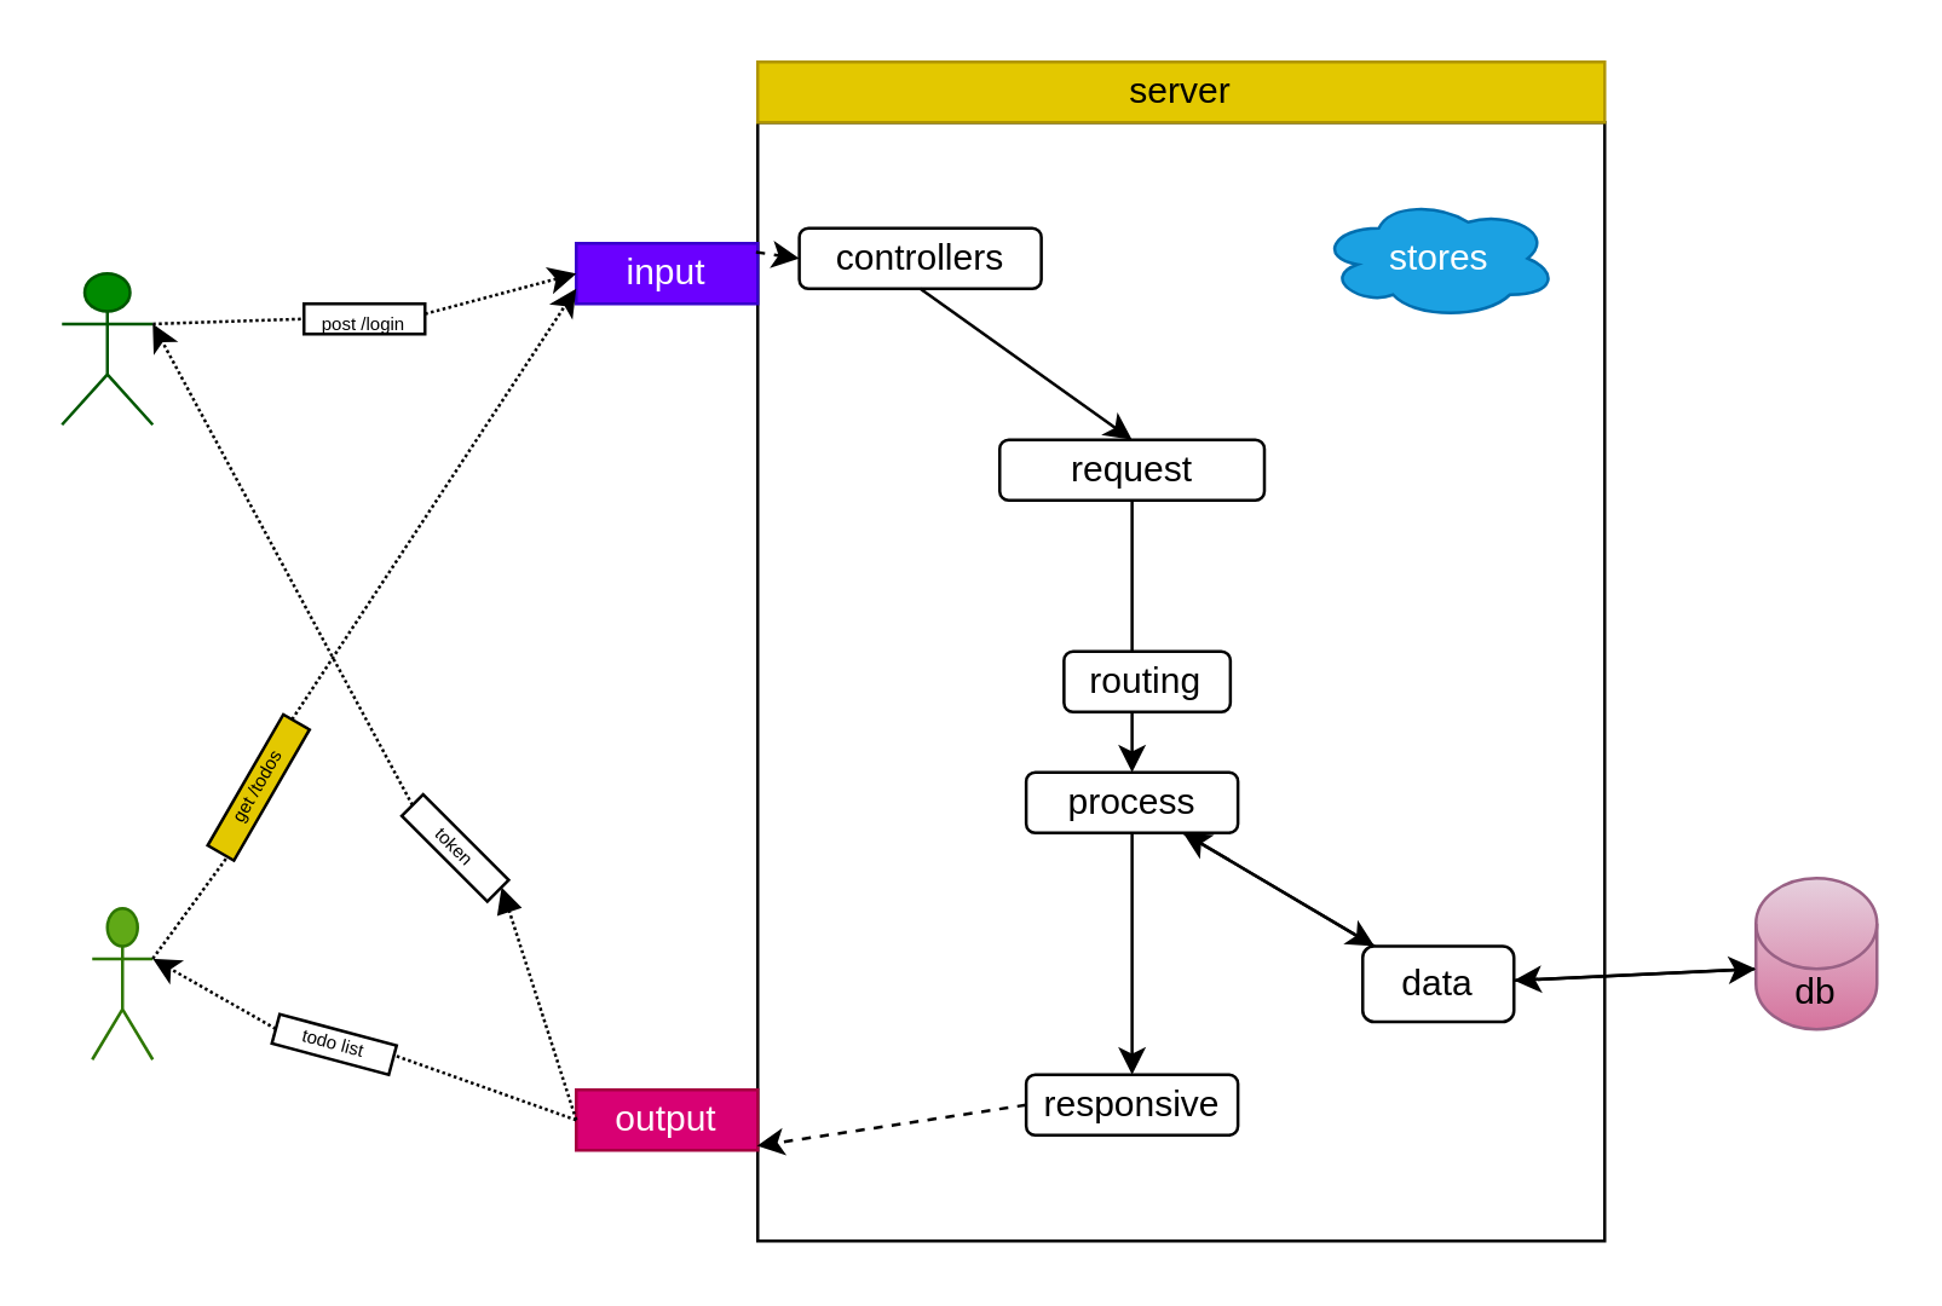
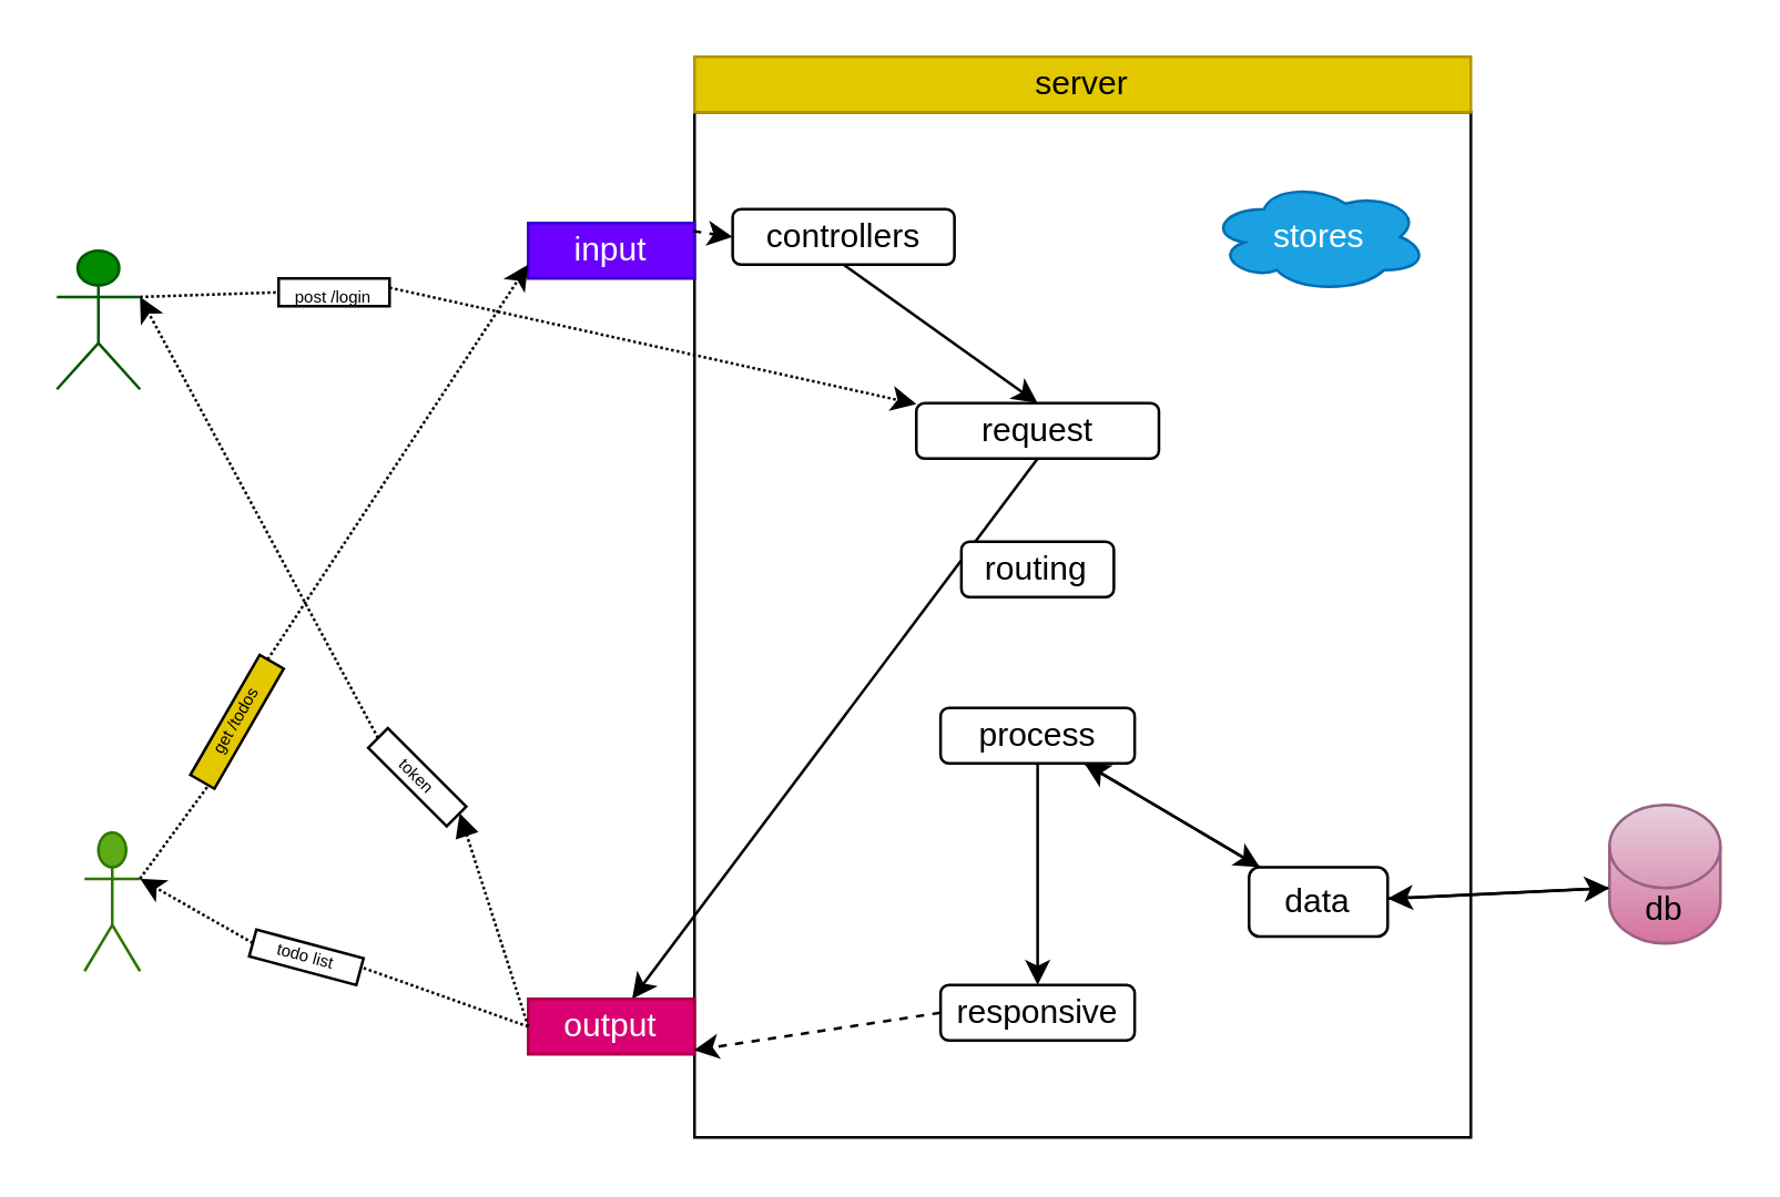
  <mxCell id="0" />
  <mxCell id="1" parent="0" />
  <mxCell id="2" value="" style="rounded=0;whiteSpace=wrap;html=1;" vertex="1" parent="1"><mxGeometry x="250" y="40" width="280" height="370" as="geometry" /></mxCell>
  <mxCell id="3" value="server" style="rounded=0;whiteSpace=wrap;html=1;fillColor=#e3c800;fontColor=#000000;strokeColor=#B09500;" vertex="1" parent="1"><mxGeometry x="250" y="20" width="280" height="20" as="geometry" /></mxCell>
  <mxCell id="4" value="" style="edgeStyle=none;html=1;exitX=0;exitY=0;exitDx=0;exitDy=30;exitPerimeter=0;" edge="1" parent="1" source="5" target="18"><mxGeometry relative="1" as="geometry" /></mxCell>
  <mxCell id="5" value="db" style="shape=cylinder3;whiteSpace=wrap;html=1;boundedLbl=1;backgroundOutline=1;size=15;fillColor=#e6d0de;gradientColor=#d5739d;strokeColor=#996185;" vertex="1" parent="1"><mxGeometry x="580" y="290" width="40" height="50" as="geometry" /></mxCell>
  <mxCell id="6" value="controllers" style="rounded=1;whiteSpace=wrap;html=1;" vertex="1" parent="1"><mxGeometry x="263.75" y="75" width="80" height="20" as="geometry" /></mxCell>
  <mxCell id="7" value="" style="endArrow=classic;html=1;exitX=0.5;exitY=1;exitDx=0;exitDy=0;entryX=0.5;entryY=0;entryDx=0;entryDy=0;" edge="1" parent="1" source="6" target="9"><mxGeometry width="50" height="50" relative="1" as="geometry"><mxPoint x="473.75" y="85" as="sourcePoint" /><mxPoint x="383.75" y="135" as="targetPoint" /></mxGeometry></mxCell>
- <mxCell id="8" style="edgeStyle=none;html=1;exitX=0.5;exitY=1;exitDx=0;exitDy=0;entryX=0.5;entryY=0;entryDx=0;entryDy=0;" edge="1" parent="1" source="9" target="12"><mxGeometry relative="1" as="geometry" /></mxCell>
+ <mxCell id="8" style="edgeStyle=none;html=1;exitX=0.5;exitY=1;exitDx=0;exitDy=0;" edge="1" parent="1" source="9" target="20"><mxGeometry relative="1" as="geometry" /></mxCell>
  <mxCell id="9" value="request" style="rounded=1;whiteSpace=wrap;html=1;" vertex="1" parent="1"><mxGeometry x="330" y="145" width="87.5" height="20" as="geometry" /></mxCell>
  <mxCell id="10" style="edgeStyle=none;html=1;exitX=0.5;exitY=1;exitDx=0;exitDy=0;entryX=0.5;entryY=0;entryDx=0;entryDy=0;" edge="1" parent="1" source="12" target="14"><mxGeometry relative="1" as="geometry" /></mxCell>
  <mxCell id="11" style="edgeStyle=none;html=1;" edge="1" parent="1" source="12" target="18"><mxGeometry relative="1" as="geometry" /></mxCell>
  <mxCell id="12" value="process" style="rounded=1;whiteSpace=wrap;html=1;" vertex="1" parent="1"><mxGeometry x="338.75" y="255" width="70" height="20" as="geometry" /></mxCell>
- <mxCell id="13" value="routing" style="rounded=1;whiteSpace=wrap;html=1;" vertex="1" parent="1"><mxGeometry x="351.25" y="215" width="55" height="20" as="geometry" /></mxCell>
+ <mxCell id="13" value="routing" style="rounded=1;whiteSpace=wrap;html=1;" vertex="1" parent="1"><mxGeometry x="346.25" y="195" width="55" height="20" as="geometry" /></mxCell>
  <mxCell id="14" value="responsive" style="rounded=1;whiteSpace=wrap;html=1;" vertex="1" parent="1"><mxGeometry x="338.75" y="355" width="70" height="20" as="geometry" /></mxCell>
  <mxCell id="15" value="Actor" style="shape=umlActor;verticalLabelPosition=bottom;verticalAlign=top;html=1;outlineConnect=0;fillColor=#008a00;fontColor=#ffffff;strokeColor=#005700;" vertex="1" parent="1"><mxGeometry x="20" y="90" width="30" height="50" as="geometry" /></mxCell>
  <mxCell id="16" value="" style="edgeStyle=none;html=1;" edge="1" parent="1" source="18" target="12"><mxGeometry relative="1" as="geometry" /></mxCell>
  <mxCell id="17" style="edgeStyle=none;html=1;entryX=0;entryY=0;entryDx=0;entryDy=30;entryPerimeter=0;" edge="1" parent="1" source="18" target="5"><mxGeometry relative="1" as="geometry" /></mxCell>
  <mxCell id="18" value="data" style="rounded=1;whiteSpace=wrap;html=1;" vertex="1" parent="1"><mxGeometry x="450" y="312.5" width="50" height="25" as="geometry" /></mxCell>
  <mxCell id="19" value="input" style="rounded=0;whiteSpace=wrap;html=1;fillColor=#6a00ff;strokeColor=#3700CC;fontColor=#ffffff;" vertex="1" parent="1"><mxGeometry x="190" y="80" width="60" height="20" as="geometry" /></mxCell>
  <mxCell id="20" value="output" style="rounded=0;whiteSpace=wrap;html=1;fillColor=#d80073;fontColor=#ffffff;strokeColor=#A50040;" vertex="1" parent="1"><mxGeometry x="190" y="360" width="60" height="20" as="geometry" /></mxCell>
  <mxCell id="21" value="" style="endArrow=classic;html=1;exitX=-0.002;exitY=0.116;exitDx=0;exitDy=0;exitPerimeter=0;entryX=0;entryY=0.5;entryDx=0;entryDy=0;dashed=1;" edge="1" parent="1" source="2" target="6"><mxGeometry width="50" height="50" relative="1" as="geometry"><mxPoint x="260" y="130" as="sourcePoint" /><mxPoint x="310" y="80" as="targetPoint" /></mxGeometry></mxCell>
  <mxCell id="22" value="" style="endArrow=classic;html=1;exitX=0;exitY=0.5;exitDx=0;exitDy=0;entryX=-0.001;entryY=0.915;entryDx=0;entryDy=0;entryPerimeter=0;dashed=1;" edge="1" parent="1" source="14" target="2"><mxGeometry width="50" height="50" relative="1" as="geometry"><mxPoint x="280" y="360" as="sourcePoint" /><mxPoint x="330" y="310" as="targetPoint" /></mxGeometry></mxCell>
  <mxCell id="23" value="Actor" style="shape=umlActor;verticalLabelPosition=bottom;verticalAlign=top;html=1;outlineConnect=0;fillColor=#60a917;fontColor=#ffffff;strokeColor=#2D7600;" vertex="1" parent="1"><mxGeometry x="30" y="300" width="20" height="50" as="geometry" /></mxCell>
- <mxCell id="24" value="" style="endArrow=classic;html=1;entryX=0;entryY=0.5;entryDx=0;entryDy=0;exitX=1;exitY=0.333;exitDx=0;exitDy=0;exitPerimeter=0;dashed=1;dashPattern=1 1;startArrow=none;" edge="1" parent="1" source="28" target="19"><mxGeometry width="50" height="50" relative="1" as="geometry"><mxPoint x="160" y="220" as="sourcePoint" /><mxPoint x="210" y="170" as="targetPoint" /></mxGeometry></mxCell>
+ <mxCell id="24" value="" style="endArrow=classic;html=1;exitX=1;exitY=0.333;exitDx=0;exitDy=0;exitPerimeter=0;dashed=1;dashPattern=1 1;startArrow=none;" edge="1" parent="1" source="28" target="9"><mxGeometry width="50" height="50" relative="1" as="geometry"><mxPoint x="160" y="220" as="sourcePoint" /><mxPoint x="210" y="170" as="targetPoint" /></mxGeometry></mxCell>
  <mxCell id="25" value="" style="endArrow=classic;html=1;exitX=0;exitY=0.5;exitDx=0;exitDy=0;entryX=1;entryY=0.333;entryDx=0;entryDy=0;entryPerimeter=0;dashed=1;dashPattern=1 1;startArrow=none;" edge="1" parent="1" source="34" target="15"><mxGeometry width="50" height="50" relative="1" as="geometry"><mxPoint x="200" y="210" as="sourcePoint" /><mxPoint x="250" y="160" as="targetPoint" /></mxGeometry></mxCell>
  <mxCell id="26" value="" style="endArrow=classic;html=1;exitX=1;exitY=0.333;exitDx=0;exitDy=0;exitPerimeter=0;entryX=0;entryY=0.75;entryDx=0;entryDy=0;dashed=1;dashPattern=1 1;startArrow=none;" edge="1" parent="1" source="32" target="19"><mxGeometry width="50" height="50" relative="1" as="geometry"><mxPoint x="170" y="220" as="sourcePoint" /><mxPoint x="220" y="170" as="targetPoint" /></mxGeometry></mxCell>
  <mxCell id="27" value="" style="endArrow=classic;html=1;exitX=0;exitY=0.5;exitDx=0;exitDy=0;entryX=1;entryY=0.333;entryDx=0;entryDy=0;entryPerimeter=0;dashed=1;dashPattern=1 1;startArrow=none;" edge="1" parent="1" source="30" target="23"><mxGeometry width="50" height="50" relative="1" as="geometry"><mxPoint x="170" y="220" as="sourcePoint" /><mxPoint x="60" y="260" as="targetPoint" /></mxGeometry></mxCell>
  <mxCell id="28" value="&lt;font style=&quot;font-size: 6px&quot;&gt;post /login&lt;/font&gt;" style="rounded=0;whiteSpace=wrap;html=1;fontSize=10;" vertex="1" parent="1"><mxGeometry x="100" y="100" width="40" height="10" as="geometry" /></mxCell>
  <mxCell id="29" value="" style="endArrow=none;html=1;entryX=0;entryY=0.5;entryDx=0;entryDy=0;exitX=1;exitY=0.333;exitDx=0;exitDy=0;exitPerimeter=0;dashed=1;dashPattern=1 1;" edge="1" parent="1" source="15" target="28"><mxGeometry width="50" height="50" relative="1" as="geometry"><mxPoint x="50" y="106.667" as="sourcePoint" /><mxPoint x="190" y="90" as="targetPoint" /></mxGeometry></mxCell>
  <mxCell id="30" value="todo list" style="rounded=0;whiteSpace=wrap;html=1;fontSize=6;rotation=15;" vertex="1" parent="1"><mxGeometry x="90" y="340" width="40" height="10" as="geometry" /></mxCell>
  <mxCell id="31" value="" style="endArrow=none;html=1;exitX=0;exitY=0.5;exitDx=0;exitDy=0;entryX=1;entryY=0.333;entryDx=0;entryDy=0;entryPerimeter=0;dashed=1;dashPattern=1 1;" edge="1" parent="1" source="20" target="30"><mxGeometry width="50" height="50" relative="1" as="geometry"><mxPoint x="190" y="370" as="sourcePoint" /><mxPoint x="50" y="316.667" as="targetPoint" /></mxGeometry></mxCell>
  <mxCell id="32" value="get /todos" style="rounded=0;whiteSpace=wrap;html=1;fontSize=6;rotation=-60;fillColor=#e3c800;" vertex="1" parent="1"><mxGeometry x="60" y="255" width="50" height="10" as="geometry" /></mxCell>
  <mxCell id="33" value="" style="endArrow=none;html=1;exitX=1;exitY=0.333;exitDx=0;exitDy=0;exitPerimeter=0;entryX=0;entryY=0.75;entryDx=0;entryDy=0;dashed=1;dashPattern=1 1;" edge="1" parent="1" source="23" target="32"><mxGeometry width="50" height="50" relative="1" as="geometry"><mxPoint x="50" y="316.667" as="sourcePoint" /><mxPoint x="190" y="95" as="targetPoint" /></mxGeometry></mxCell>
  <mxCell id="34" value="token" style="rounded=0;whiteSpace=wrap;html=1;fontSize=6;rotation=45;" vertex="1" parent="1"><mxGeometry x="130" y="275" width="40" height="10" as="geometry" /></mxCell>
  <mxCell id="35" value="" style="endArrow=block;html=1;exitX=0;exitY=0.5;exitDx=0;exitDy=0;entryX=1;entryY=0.333;entryDx=0;entryDy=0;entryPerimeter=0;dashed=1;dashPattern=1 1;" edge="1" parent="1" source="20" target="34"><mxGeometry width="50" height="50" relative="1" as="geometry"><mxPoint x="190" y="370" as="sourcePoint" /><mxPoint x="50" y="106.667" as="targetPoint" /></mxGeometry></mxCell>
  <mxCell id="36" value="&lt;span style=&quot;font-size: 12px&quot;&gt;stores&lt;/span&gt;" style="ellipse;shape=cloud;whiteSpace=wrap;html=1;fontSize=6;fillColor=#1ba1e2;fontColor=#ffffff;strokeColor=#006EAF;" vertex="1" parent="1"><mxGeometry x="435.63" y="65" width="78.75" height="40" as="geometry" /></mxCell>
